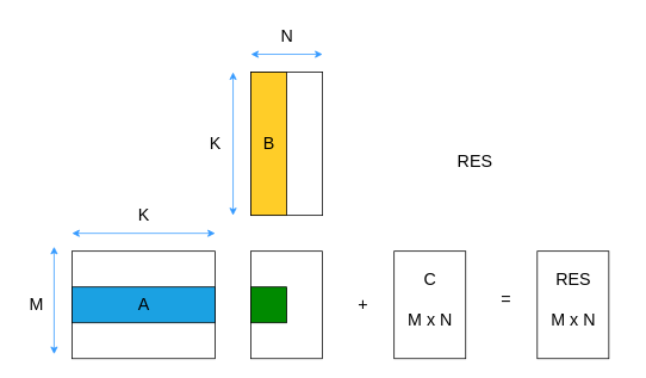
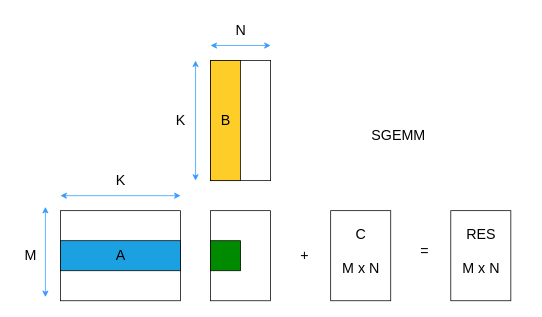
  <mxCell id="0" />
  <mxCell id="1" parent="0" />
  <mxCell id="2" value="" style="rounded=0;whiteSpace=wrap;html=1;fontSize=19;fillColor=none;" vertex="1" parent="1"><mxGeometry x="80" y="280" width="160" height="120" as="geometry" /></mxCell>
  <mxCell id="3" value="" style="rounded=0;whiteSpace=wrap;html=1;labelBackgroundColor=none;fillStyle=solid;fillColor=#1ba1e2;fontColor=light-dark(#000000,#0E0E0E);strokeColor=light-dark(#000000,#000000);fontSize=19;" vertex="1" parent="1"><mxGeometry x="80" y="320" width="160" height="40" as="geometry" /></mxCell>
  <mxCell id="4" value="" style="endArrow=classic;startArrow=classic;html=1;rounded=0;fontColor=light-dark(#000000,#0E0E0E);strokeColor=light-dark(#3399FF,#000000);fontSize=19;" edge="1" parent="1"><mxGeometry width="50" height="50" relative="1" as="geometry"><mxPoint x="60" y="395" as="sourcePoint" /><mxPoint x="60" y="275" as="targetPoint" /></mxGeometry></mxCell>
  <mxCell id="5" value="" style="endArrow=classic;startArrow=classic;html=1;rounded=0;fontColor=light-dark(#000000,#0E0E0E);strokeColor=light-dark(#3399FF,#000000);fontSize=19;" edge="1" parent="1"><mxGeometry width="50" height="50" relative="1" as="geometry"><mxPoint x="80" y="260" as="sourcePoint" /><mxPoint x="240" y="260" as="targetPoint" /></mxGeometry></mxCell>
  <mxCell id="6" value="" style="rounded=0;whiteSpace=wrap;html=1;rotation=90;fontSize=19;fillColor=none;" vertex="1" parent="1"><mxGeometry x="240" y="120" width="160" height="80" as="geometry" /></mxCell>
  <mxCell id="7" value="" style="endArrow=classic;startArrow=classic;html=1;rounded=0;fontColor=light-dark(#000000,#0E0E0E);strokeColor=light-dark(#3399FF,#000000);fontSize=19;" edge="1" parent="1"><mxGeometry width="50" height="50" relative="1" as="geometry"><mxPoint x="260" y="80" as="sourcePoint" /><mxPoint x="260" y="240" as="targetPoint" /></mxGeometry></mxCell>
  <mxCell id="8" value="" style="endArrow=classic;startArrow=classic;html=1;rounded=0;fontColor=light-dark(#000000,#0E0E0E);strokeColor=light-dark(#3399FF,#000000);fontSize=19;" edge="1" parent="1"><mxGeometry width="50" height="50" relative="1" as="geometry"><mxPoint x="360" y="60" as="sourcePoint" /><mxPoint x="280" y="60" as="targetPoint" /></mxGeometry></mxCell>
  <mxCell id="9" value="" style="rounded=0;whiteSpace=wrap;html=1;rotation=90;fontSize=19;fillColor=none;" vertex="1" parent="1"><mxGeometry x="260" y="300" width="120" height="80" as="geometry" /></mxCell>
  <mxCell id="10" value="" style="rounded=0;whiteSpace=wrap;html=1;rotation=90;fontSize=19;fillColor=none;" vertex="1" parent="1"><mxGeometry x="420" y="300" width="120" height="80" as="geometry" /></mxCell>
  <mxCell id="11" value="" style="rounded=0;whiteSpace=wrap;html=1;rotation=90;fontSize=19;fillColor=none;" vertex="1" parent="1"><mxGeometry x="580" y="300" width="120" height="80" as="geometry" /></mxCell>
  <mxCell id="12" value="M" style="text;html=1;align=center;verticalAlign=middle;resizable=0;points=[];autosize=1;strokeColor=none;fillColor=none;fontColor=light-dark(#000000,#0E0E0E);fontSize=19;" vertex="1" parent="1"><mxGeometry x="20" y="320" width="40" height="40" as="geometry" /></mxCell>
  <mxCell id="13" value="K" style="text;html=1;align=center;verticalAlign=middle;resizable=0;points=[];autosize=1;strokeColor=none;fillColor=none;fontColor=light-dark(#000000,#0E0E0E);fontSize=19;" vertex="1" parent="1"><mxGeometry x="140" y="220" width="40" height="40" as="geometry" /></mxCell>
  <mxCell id="14" value="N" style="text;html=1;align=center;verticalAlign=middle;resizable=0;points=[];autosize=1;strokeColor=none;fillColor=none;fontColor=light-dark(#000000,#0E0E0E);fontSize=19;" vertex="1" parent="1"><mxGeometry x="300" y="20" width="40" height="40" as="geometry" /></mxCell>
  <mxCell id="15" value="K" style="text;html=1;align=center;verticalAlign=middle;resizable=0;points=[];autosize=1;strokeColor=none;fillColor=none;fontColor=light-dark(#000000,#0E0E0E);fontSize=19;" vertex="1" parent="1"><mxGeometry x="220" y="140" width="40" height="40" as="geometry" /></mxCell>
  <mxCell id="16" value="&lt;div&gt;C&lt;br&gt;&lt;br&gt;M x N&lt;/div&gt;" style="text;html=1;align=center;verticalAlign=middle;resizable=0;points=[];autosize=1;strokeColor=none;fillColor=none;fontColor=light-dark(#000000,#0E0E0E);fontSize=19;" vertex="1" parent="1"><mxGeometry x="445" y="295" width="70" height="80" as="geometry" /></mxCell>
  <mxCell id="17" value="&lt;div&gt;RES&lt;br&gt;&lt;br&gt;M x N&lt;/div&gt;" style="text;html=1;align=center;verticalAlign=middle;resizable=0;points=[];autosize=1;strokeColor=none;fillColor=none;fontColor=light-dark(#000000,#0E0E0E);fontSize=19;" vertex="1" parent="1"><mxGeometry x="605" y="295" width="70" height="80" as="geometry" /></mxCell>
  <mxCell id="18" value="A" style="text;html=1;align=center;verticalAlign=middle;resizable=0;points=[];autosize=1;strokeColor=none;fillColor=none;fontSize=19;" vertex="1" parent="1"><mxGeometry x="140" y="320" width="40" height="40" as="geometry" /></mxCell>
  <mxCell id="19" value="" style="rounded=0;whiteSpace=wrap;html=1;fillColor=light-dark(#FFCD28,#FFD966);strokeColor=light-dark(#000000,#000000);gradientColor=none;fontColor=light-dark(#000000,#0E0E0E);fontSize=19;" vertex="1" parent="1"><mxGeometry x="280" y="80" width="40" height="160" as="geometry" /></mxCell>
  <mxCell id="20" value="B" style="text;html=1;align=center;verticalAlign=middle;resizable=0;points=[];autosize=1;strokeColor=none;fillColor=none;fontColor=light-dark(#000000,#0E0E0E);fontSize=19;" vertex="1" parent="1"><mxGeometry x="280" y="140" width="40" height="40" as="geometry" /></mxCell>
  <mxCell id="21" value="" style="rounded=0;whiteSpace=wrap;html=1;fillColor=#008a00;fontColor=light-dark(#000000,#0E0E0E);strokeColor=light-dark(#000000,#000000);fontSize=19;" vertex="1" parent="1"><mxGeometry x="280" y="320" width="40" height="40" as="geometry" /></mxCell>
  <mxCell id="22" value="+" style="text;html=1;align=center;verticalAlign=middle;resizable=0;points=[];autosize=1;strokeColor=none;fillColor=none;fontColor=light-dark(#000000,#0E0E0E);fontSize=19;" vertex="1" parent="1"><mxGeometry x="390" y="320" width="30" height="40" as="geometry" /></mxCell>
  <mxCell id="23" value="=" style="text;html=1;align=center;verticalAlign=middle;resizable=0;points=[];autosize=1;strokeColor=none;fillColor=none;fontColor=light-dark(#000000,#0E0E0E);fontSize=19;" vertex="1" parent="1"><mxGeometry x="550" y="315" width="30" height="40" as="geometry" /></mxCell>
- <mxCell id="24" value="RES" style="text;html=1;align=center;verticalAlign=middle;resizable=0;points=[];autosize=1;strokeColor=none;fillColor=none;fontColor=light-dark(#000000,#0E0E0E);fontSize=19;" vertex="1" parent="1"><mxGeometry x="480" y="160" width="100" height="40" as="geometry" /></mxCell>
+ <mxCell id="24" value="SGEMM" style="text;html=1;align=center;verticalAlign=middle;resizable=0;points=[];autosize=1;strokeColor=none;fillColor=none;fontColor=light-dark(#000000,#0E0E0E);fontSize=19;" vertex="1" parent="1"><mxGeometry x="480" y="160" width="100" height="40" as="geometry" /></mxCell>
